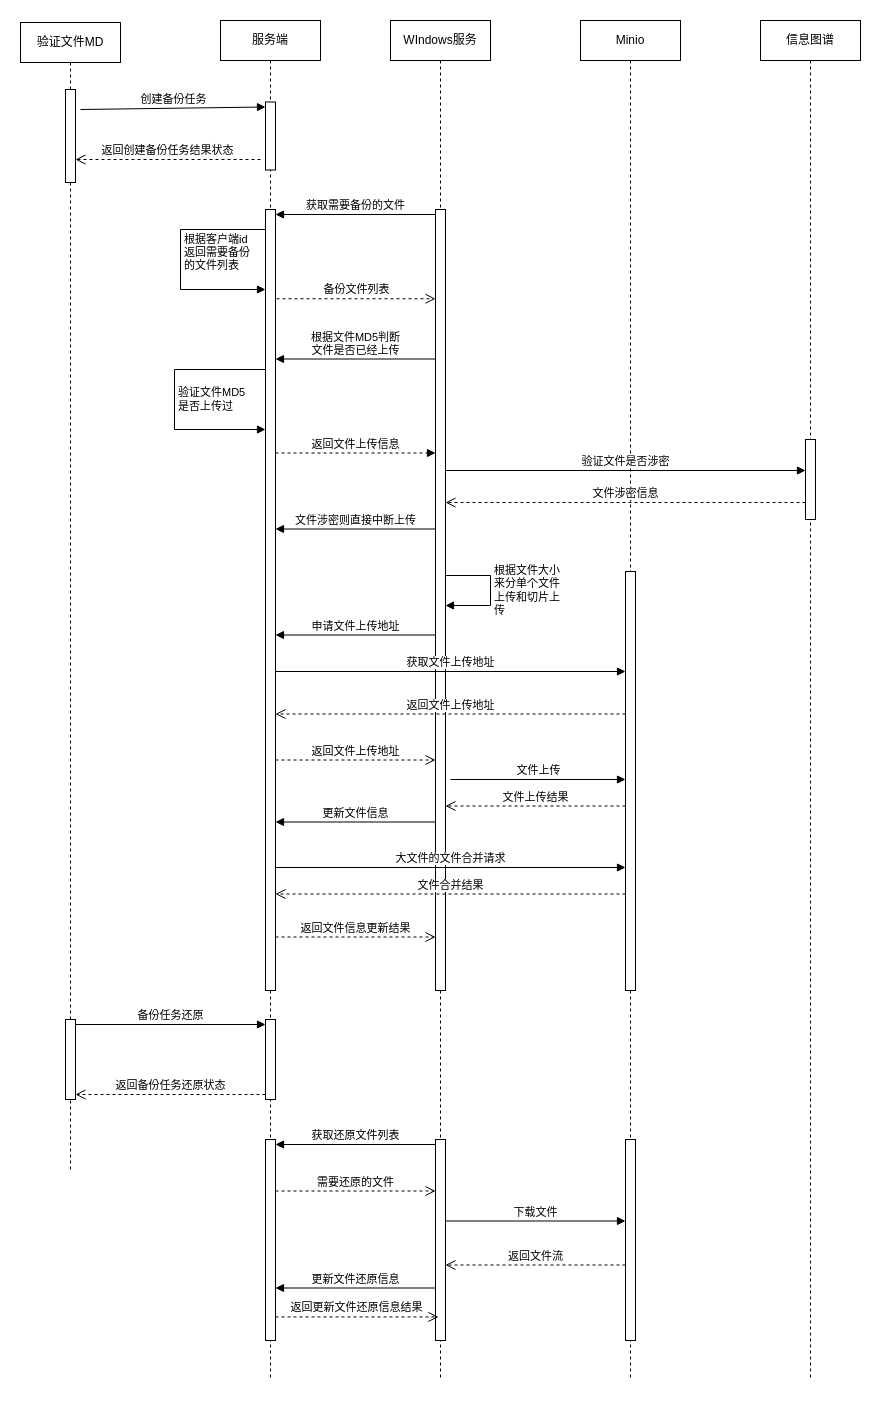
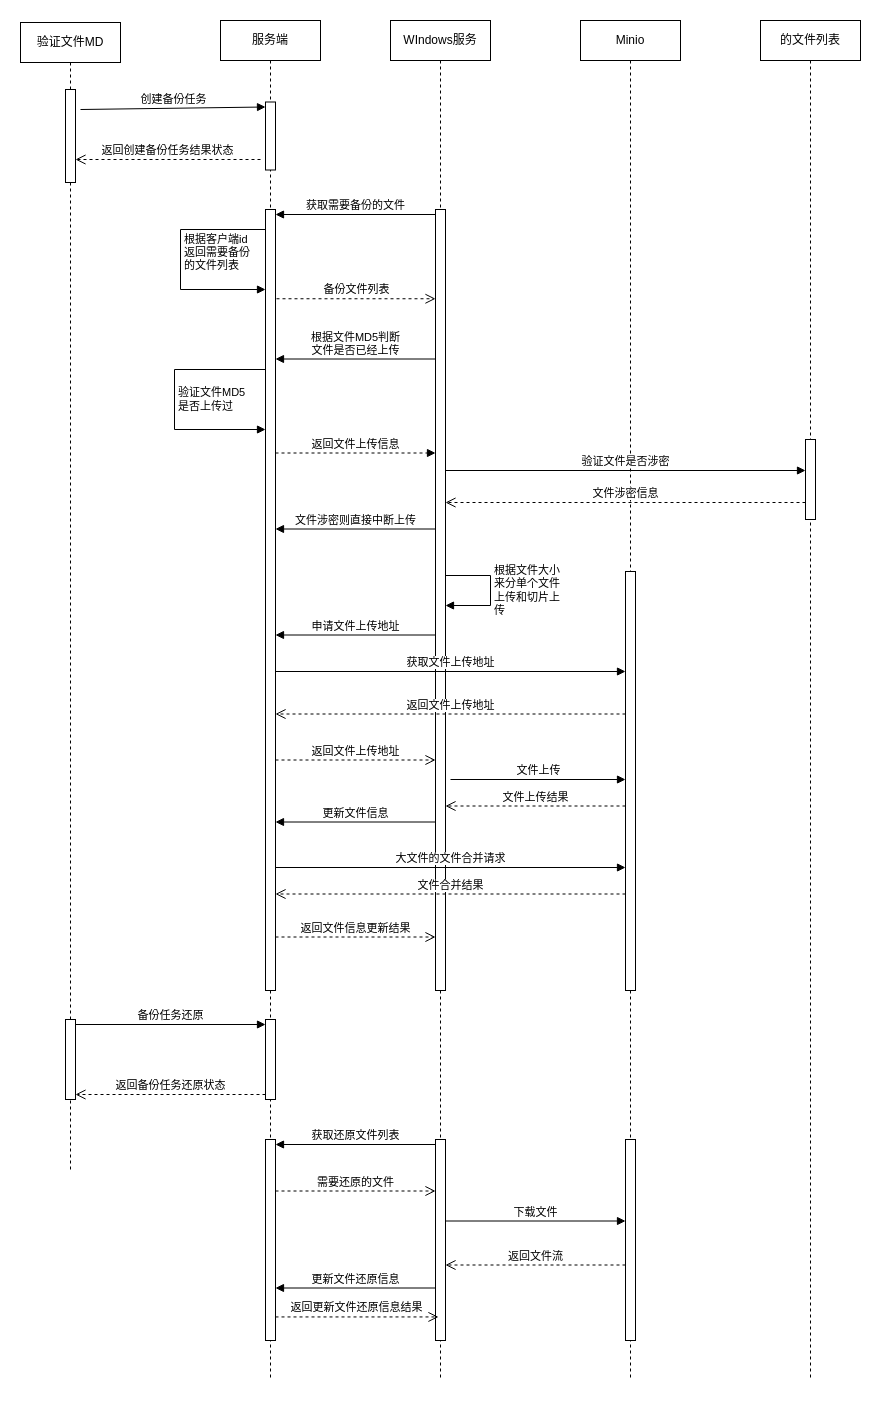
  <mxCell id="0" />
  <mxCell id="1" parent="0" />
  <mxCell id="2" value="验证文件MD" style="shape=umlLifeline;perimeter=lifelinePerimeter;whiteSpace=wrap;html=1;container=1;dropTarget=0;collapsible=0;recursiveResize=0;outlineConnect=0;portConstraint=eastwest;newEdgeStyle={&quot;curved&quot;:0,&quot;rounded&quot;:0};" vertex="1" parent="1"><mxGeometry x="20" y="22" width="100" height="1147" as="geometry" /></mxCell>
  <mxCell id="3" value="" style="html=1;points=[[0,0,0,0,5],[0,1,0,0,-5],[1,0,0,0,5],[1,1,0,0,-5]];perimeter=orthogonalPerimeter;outlineConnect=0;targetShapes=umlLifeline;portConstraint=eastwest;newEdgeStyle={&quot;curved&quot;:0,&quot;rounded&quot;:0};" vertex="1" parent="2"><mxGeometry x="45" y="67" width="10" height="93" as="geometry" /></mxCell>
  <mxCell id="4" value="" style="html=1;points=[[0,0,0,0,5],[0,1,0,0,-5],[1,0,0,0,5],[1,1,0,0,-5]];perimeter=orthogonalPerimeter;outlineConnect=0;targetShapes=umlLifeline;portConstraint=eastwest;newEdgeStyle={&quot;curved&quot;:0,&quot;rounded&quot;:0};" vertex="1" parent="2"><mxGeometry x="45" y="997" width="10" height="80" as="geometry" /></mxCell>
  <mxCell id="5" value="服务端" style="shape=umlLifeline;perimeter=lifelinePerimeter;whiteSpace=wrap;html=1;container=1;dropTarget=0;collapsible=0;recursiveResize=0;outlineConnect=0;portConstraint=eastwest;newEdgeStyle={&quot;curved&quot;:0,&quot;rounded&quot;:0};" vertex="1" parent="1"><mxGeometry x="220" y="20" width="100" height="1359" as="geometry" /></mxCell>
  <mxCell id="6" value="" style="html=1;points=[[0,0,0,0,5],[0,1,0,0,-5],[1,0,0,0,5],[1,1,0,0,-5]];perimeter=orthogonalPerimeter;outlineConnect=0;targetShapes=umlLifeline;portConstraint=eastwest;newEdgeStyle={&quot;curved&quot;:0,&quot;rounded&quot;:0};" vertex="1" parent="5"><mxGeometry x="45" y="81.5" width="10" height="68" as="geometry" /></mxCell>
  <mxCell id="7" value="" style="html=1;points=[[0,0,0,0,5],[0,1,0,0,-5],[1,0,0,0,5],[1,1,0,0,-5]];perimeter=orthogonalPerimeter;outlineConnect=0;targetShapes=umlLifeline;portConstraint=eastwest;newEdgeStyle={&quot;curved&quot;:0,&quot;rounded&quot;:0};" vertex="1" parent="5"><mxGeometry x="45" y="189" width="10" height="781" as="geometry" /></mxCell>
  <mxCell id="8" value="根据客户端id&lt;br&gt;返回需要备份&lt;br&gt;的文件列表" style="html=1;align=left;spacingLeft=2;endArrow=block;rounded=0;edgeStyle=orthogonalEdgeStyle;curved=0;rounded=0;exitX=0;exitY=0;exitDx=0;exitDy=5;exitPerimeter=0;" edge="1" target="7" parent="5" source="7"><mxGeometry relative="1" as="geometry"><mxPoint x="-20" y="169" as="sourcePoint" /><Array as="points"><mxPoint x="45" y="209" /><mxPoint x="-40" y="209" /><mxPoint x="-40" y="269" /></Array><mxPoint x="-25" y="249" as="targetPoint" /></mxGeometry></mxCell>
  <mxCell id="9" value="验证文件MD5&lt;br&gt;是否上传过" style="html=1;align=left;spacingLeft=2;endArrow=block;rounded=0;edgeStyle=orthogonalEdgeStyle;curved=0;rounded=0;" edge="1" parent="5" source="7" target="7"><mxGeometry relative="1" as="geometry"><mxPoint x="39" y="334" as="sourcePoint" /><Array as="points"><mxPoint x="-46" y="349" /><mxPoint x="-46" y="409" /></Array><mxPoint x="39" y="409" as="targetPoint" /></mxGeometry></mxCell>
  <mxCell id="10" value="" style="html=1;points=[[0,0,0,0,5],[0,1,0,0,-5],[1,0,0,0,5],[1,1,0,0,-5]];perimeter=orthogonalPerimeter;outlineConnect=0;targetShapes=umlLifeline;portConstraint=eastwest;newEdgeStyle={&quot;curved&quot;:0,&quot;rounded&quot;:0};" vertex="1" parent="5"><mxGeometry x="45" y="999" width="10" height="80" as="geometry" /></mxCell>
  <mxCell id="11" value="" style="html=1;points=[[0,0,0,0,5],[0,1,0,0,-5],[1,0,0,0,5],[1,1,0,0,-5]];perimeter=orthogonalPerimeter;outlineConnect=0;targetShapes=umlLifeline;portConstraint=eastwest;newEdgeStyle={&quot;curved&quot;:0,&quot;rounded&quot;:0};" vertex="1" parent="5"><mxGeometry x="45" y="1119" width="10" height="201" as="geometry" /></mxCell>
  <mxCell id="12" value="WIndows服务" style="shape=umlLifeline;perimeter=lifelinePerimeter;whiteSpace=wrap;html=1;container=1;dropTarget=0;collapsible=0;recursiveResize=0;outlineConnect=0;portConstraint=eastwest;newEdgeStyle={&quot;curved&quot;:0,&quot;rounded&quot;:0};" vertex="1" parent="1"><mxGeometry x="390" y="20" width="100" height="1359" as="geometry" /></mxCell>
  <mxCell id="13" value="" style="html=1;points=[[0,0,0,0,5],[0,1,0,0,-5],[1,0,0,0,5],[1,1,0,0,-5]];perimeter=orthogonalPerimeter;outlineConnect=0;targetShapes=umlLifeline;portConstraint=eastwest;newEdgeStyle={&quot;curved&quot;:0,&quot;rounded&quot;:0};" vertex="1" parent="12"><mxGeometry x="45" y="189" width="10" height="781" as="geometry" /></mxCell>
  <mxCell id="14" value="根据文件大小&lt;br style=&quot;border-color: var(--border-color);&quot;&gt;来分单个文件&lt;br style=&quot;border-color: var(--border-color);&quot;&gt;上传和切片上&lt;br style=&quot;border-color: var(--border-color);&quot;&gt;传" style="html=1;align=left;spacingLeft=2;endArrow=block;rounded=0;edgeStyle=orthogonalEdgeStyle;curved=0;rounded=0;" edge="1" parent="12"><mxGeometry relative="1" as="geometry"><mxPoint x="55" y="555" as="sourcePoint" /><Array as="points"><mxPoint x="100" y="555" /><mxPoint x="100" y="585" /></Array><mxPoint x="55" y="585" as="targetPoint" /><mxPoint as="offset" /></mxGeometry></mxCell>
  <mxCell id="15" value="" style="html=1;points=[[0,0,0,0,5],[0,1,0,0,-5],[1,0,0,0,5],[1,1,0,0,-5]];perimeter=orthogonalPerimeter;outlineConnect=0;targetShapes=umlLifeline;portConstraint=eastwest;newEdgeStyle={&quot;curved&quot;:0,&quot;rounded&quot;:0};" vertex="1" parent="12"><mxGeometry x="45" y="1119" width="10" height="201" as="geometry" /></mxCell>
  <mxCell id="16" value="Minio" style="shape=umlLifeline;perimeter=lifelinePerimeter;whiteSpace=wrap;html=1;container=1;dropTarget=0;collapsible=0;recursiveResize=0;outlineConnect=0;portConstraint=eastwest;newEdgeStyle={&quot;curved&quot;:0,&quot;rounded&quot;:0};" vertex="1" parent="1"><mxGeometry x="580" y="20" width="100" height="1359" as="geometry" /></mxCell>
  <mxCell id="17" value="" style="html=1;points=[[0,0,0,0,5],[0,1,0,0,-5],[1,0,0,0,5],[1,1,0,0,-5]];perimeter=orthogonalPerimeter;outlineConnect=0;targetShapes=umlLifeline;portConstraint=eastwest;newEdgeStyle={&quot;curved&quot;:0,&quot;rounded&quot;:0};" vertex="1" parent="16"><mxGeometry x="45" y="551" width="10" height="419" as="geometry" /></mxCell>
  <mxCell id="18" value="" style="html=1;points=[[0,0,0,0,5],[0,1,0,0,-5],[1,0,0,0,5],[1,1,0,0,-5]];perimeter=orthogonalPerimeter;outlineConnect=0;targetShapes=umlLifeline;portConstraint=eastwest;newEdgeStyle={&quot;curved&quot;:0,&quot;rounded&quot;:0};" vertex="1" parent="16"><mxGeometry x="45" y="1119" width="10" height="201" as="geometry" /></mxCell>
- <mxCell id="19" value="信息图谱" style="shape=umlLifeline;perimeter=lifelinePerimeter;whiteSpace=wrap;html=1;container=1;dropTarget=0;collapsible=0;recursiveResize=0;outlineConnect=0;portConstraint=eastwest;newEdgeStyle={&quot;curved&quot;:0,&quot;rounded&quot;:0};" vertex="1" parent="1"><mxGeometry x="760" y="20" width="100" height="1359" as="geometry" /></mxCell>
+ <mxCell id="19" value="的文件列表" style="shape=umlLifeline;perimeter=lifelinePerimeter;whiteSpace=wrap;html=1;container=1;dropTarget=0;collapsible=0;recursiveResize=0;outlineConnect=0;portConstraint=eastwest;newEdgeStyle={&quot;curved&quot;:0,&quot;rounded&quot;:0};" vertex="1" parent="1"><mxGeometry x="760" y="20" width="100" height="1359" as="geometry" /></mxCell>
  <mxCell id="20" value="" style="html=1;points=[[0,0,0,0,5],[0,1,0,0,-5],[1,0,0,0,5],[1,1,0,0,-5]];perimeter=orthogonalPerimeter;outlineConnect=0;targetShapes=umlLifeline;portConstraint=eastwest;newEdgeStyle={&quot;curved&quot;:0,&quot;rounded&quot;:0};" vertex="1" parent="19"><mxGeometry x="45" y="419" width="10" height="80" as="geometry" /></mxCell>
  <mxCell id="21" value="创建备份任务" style="html=1;verticalAlign=bottom;endArrow=block;curved=0;rounded=0;entryX=0;entryY=0;entryDx=0;entryDy=5;entryPerimeter=0;" edge="1" parent="1" target="6"><mxGeometry x="0.005" width="80" relative="1" as="geometry"><mxPoint x="80" y="109" as="sourcePoint" /><mxPoint x="260" y="109" as="targetPoint" /><mxPoint as="offset" /></mxGeometry></mxCell>
  <mxCell id="22" value="返回创建备份任务结果状态" style="html=1;verticalAlign=bottom;endArrow=open;dashed=1;endSize=8;curved=0;rounded=0;" edge="1" parent="1" target="3"><mxGeometry x="0.005" relative="1" as="geometry"><mxPoint x="260" y="159" as="sourcePoint" /><mxPoint x="100" y="159" as="targetPoint" /><mxPoint as="offset" /></mxGeometry></mxCell>
  <mxCell id="23" value="获取需要备份的文件" style="html=1;verticalAlign=bottom;endArrow=block;curved=0;rounded=0;entryX=1;entryY=0;entryDx=0;entryDy=5;entryPerimeter=0;exitX=0;exitY=0;exitDx=0;exitDy=5;exitPerimeter=0;" edge="1" parent="1" source="13" target="7"><mxGeometry width="80" relative="1" as="geometry"><mxPoint x="340" y="229" as="sourcePoint" /><mxPoint x="420" y="229" as="targetPoint" /></mxGeometry></mxCell>
  <mxCell id="24" value="备份文件列表" style="html=1;verticalAlign=bottom;endArrow=open;dashed=1;endSize=8;curved=0;rounded=0;exitX=1.1;exitY=0.382;exitDx=0;exitDy=0;exitPerimeter=0;" edge="1" parent="1"><mxGeometry relative="1" as="geometry"><mxPoint x="276" y="298.262" as="sourcePoint" /><mxPoint x="435" y="298.262" as="targetPoint" /></mxGeometry></mxCell>
  <mxCell id="25" value="根据文件MD5判断&lt;br&gt;文件是否已经上传" style="html=1;verticalAlign=bottom;endArrow=block;curved=0;rounded=0;" edge="1" parent="1"><mxGeometry width="80" relative="1" as="geometry"><mxPoint x="435" y="358.5" as="sourcePoint" /><mxPoint x="275" y="358.5" as="targetPoint" /></mxGeometry></mxCell>
  <mxCell id="26" value="返回文件上传信息" style="html=1;verticalAlign=bottom;endArrow=block;curved=0;rounded=0;dashed=1;" edge="1" parent="1"><mxGeometry width="80" relative="1" as="geometry"><mxPoint x="275" y="452.5" as="sourcePoint" /><mxPoint x="435" y="452.5" as="targetPoint" /></mxGeometry></mxCell>
  <mxCell id="27" value="申请文件上传地址" style="html=1;verticalAlign=bottom;endArrow=block;curved=0;rounded=0;" edge="1" parent="1"><mxGeometry width="80" relative="1" as="geometry"><mxPoint x="435" y="634.5" as="sourcePoint" /><mxPoint x="275" y="634.5" as="targetPoint" /></mxGeometry></mxCell>
  <mxCell id="28" value="获取文件上传地址" style="html=1;verticalAlign=bottom;endArrow=block;curved=0;rounded=0;" edge="1" parent="1"><mxGeometry width="80" relative="1" as="geometry"><mxPoint x="275" y="671" as="sourcePoint" /><mxPoint x="625" y="671" as="targetPoint" /></mxGeometry></mxCell>
  <mxCell id="29" value="返回文件上传地址" style="html=1;verticalAlign=bottom;endArrow=open;dashed=1;endSize=8;curved=0;rounded=0;" edge="1" parent="1"><mxGeometry relative="1" as="geometry"><mxPoint x="625" y="713.5" as="sourcePoint" /><mxPoint x="275" y="713.5" as="targetPoint" /></mxGeometry></mxCell>
  <mxCell id="30" value="返回文件上传地址" style="html=1;verticalAlign=bottom;endArrow=open;dashed=1;endSize=8;curved=0;rounded=0;" edge="1" parent="1"><mxGeometry relative="1" as="geometry"><mxPoint x="275" y="759.5" as="sourcePoint" /><mxPoint x="435" y="759.5" as="targetPoint" /><mxPoint as="offset" /></mxGeometry></mxCell>
  <mxCell id="31" value="验证文件是否涉密" style="html=1;verticalAlign=bottom;endArrow=block;curved=0;rounded=0;" edge="1" parent="1"><mxGeometry width="80" relative="1" as="geometry"><mxPoint x="445" y="470" as="sourcePoint" /><mxPoint x="805" y="470" as="targetPoint" /></mxGeometry></mxCell>
  <mxCell id="32" value="文件涉密信息" style="html=1;verticalAlign=bottom;endArrow=open;dashed=1;endSize=8;curved=0;rounded=0;" edge="1" parent="1"><mxGeometry relative="1" as="geometry"><mxPoint x="805" y="502" as="sourcePoint" /><mxPoint x="445" y="502" as="targetPoint" /></mxGeometry></mxCell>
  <mxCell id="33" value="文件涉密则直接中断上传" style="html=1;verticalAlign=bottom;endArrow=block;curved=0;rounded=0;" edge="1" parent="1"><mxGeometry width="80" relative="1" as="geometry"><mxPoint x="435" y="528.5" as="sourcePoint" /><mxPoint x="275" y="528.5" as="targetPoint" /></mxGeometry></mxCell>
  <mxCell id="34" value="文件上传" style="html=1;verticalAlign=bottom;endArrow=block;curved=0;rounded=0;" edge="1" parent="1" target="17"><mxGeometry width="80" relative="1" as="geometry"><mxPoint x="450" y="779" as="sourcePoint" /><mxPoint x="530" y="779" as="targetPoint" /></mxGeometry></mxCell>
  <mxCell id="35" value="更新文件信息" style="html=1;verticalAlign=bottom;endArrow=block;curved=0;rounded=0;" edge="1" parent="1"><mxGeometry width="80" relative="1" as="geometry"><mxPoint x="435" y="821.5" as="sourcePoint" /><mxPoint x="275" y="821.5" as="targetPoint" /><mxPoint as="offset" /></mxGeometry></mxCell>
  <mxCell id="36" value="大文件的文件合并请求" style="html=1;verticalAlign=bottom;endArrow=block;curved=0;rounded=0;" edge="1" parent="1"><mxGeometry width="80" relative="1" as="geometry"><mxPoint x="275" y="867" as="sourcePoint" /><mxPoint x="625" y="867" as="targetPoint" /></mxGeometry></mxCell>
  <mxCell id="37" value="文件上传结果" style="html=1;verticalAlign=bottom;endArrow=open;dashed=1;endSize=8;curved=0;rounded=0;" edge="1" parent="1"><mxGeometry relative="1" as="geometry"><mxPoint x="625" y="805.5" as="sourcePoint" /><mxPoint x="445" y="805.5" as="targetPoint" /></mxGeometry></mxCell>
  <mxCell id="38" value="文件合并结果" style="html=1;verticalAlign=bottom;endArrow=open;dashed=1;endSize=8;curved=0;rounded=0;" edge="1" parent="1"><mxGeometry relative="1" as="geometry"><mxPoint x="625" y="893.5" as="sourcePoint" /><mxPoint x="275" y="893.5" as="targetPoint" /></mxGeometry></mxCell>
  <mxCell id="39" value="返回文件信息更新结果" style="html=1;verticalAlign=bottom;endArrow=open;dashed=1;endSize=8;curved=0;rounded=0;" edge="1" parent="1"><mxGeometry relative="1" as="geometry"><mxPoint x="275" y="936.5" as="sourcePoint" /><mxPoint x="435" y="936.5" as="targetPoint" /><mxPoint as="offset" /></mxGeometry></mxCell>
  <mxCell id="40" value="备份任务还原" style="html=1;verticalAlign=bottom;endArrow=block;curved=0;rounded=0;entryX=0;entryY=0;entryDx=0;entryDy=5;entryPerimeter=0;" edge="1" parent="1" source="4" target="10"><mxGeometry width="80" relative="1" as="geometry"><mxPoint x="80" y="1029" as="sourcePoint" /><mxPoint x="160" y="1029" as="targetPoint" /></mxGeometry></mxCell>
  <mxCell id="41" value="返回备份任务还原状态" style="html=1;verticalAlign=bottom;endArrow=open;dashed=1;endSize=8;curved=0;rounded=0;exitX=0;exitY=1;exitDx=0;exitDy=-5;exitPerimeter=0;" edge="1" parent="1" source="10" target="4"><mxGeometry relative="1" as="geometry"><mxPoint x="190" y="1089" as="sourcePoint" /><mxPoint x="110" y="1089" as="targetPoint" /><mxPoint as="offset" /></mxGeometry></mxCell>
  <mxCell id="42" value="获取还原文件列表" style="html=1;verticalAlign=bottom;endArrow=block;curved=0;rounded=0;exitX=0;exitY=0;exitDx=0;exitDy=5;exitPerimeter=0;entryX=1;entryY=0;entryDx=0;entryDy=5;entryPerimeter=0;" edge="1" parent="1" source="15" target="11"><mxGeometry width="80" relative="1" as="geometry"><mxPoint x="320" y="1179" as="sourcePoint" /><mxPoint x="400" y="1179" as="targetPoint" /></mxGeometry></mxCell>
  <mxCell id="43" value="需要还原的文件" style="html=1;verticalAlign=bottom;endArrow=open;dashed=1;endSize=8;curved=0;rounded=0;" edge="1" parent="1" target="15"><mxGeometry x="-0.003" relative="1" as="geometry"><mxPoint x="275" y="1190.5" as="sourcePoint" /><mxPoint x="430" y="1189" as="targetPoint" /><mxPoint as="offset" /></mxGeometry></mxCell>
  <mxCell id="44" value="下载文件" style="html=1;verticalAlign=bottom;endArrow=block;curved=0;rounded=0;" edge="1" parent="1"><mxGeometry width="80" relative="1" as="geometry"><mxPoint x="445" y="1220.5" as="sourcePoint" /><mxPoint x="625" y="1220.5" as="targetPoint" /></mxGeometry></mxCell>
  <mxCell id="45" value="返回文件流" style="html=1;verticalAlign=bottom;endArrow=open;dashed=1;endSize=8;curved=0;rounded=0;" edge="1" parent="1"><mxGeometry relative="1" as="geometry"><mxPoint x="625" y="1264.5" as="sourcePoint" /><mxPoint x="445" y="1264.5" as="targetPoint" /></mxGeometry></mxCell>
  <mxCell id="46" value="更新文件还原信息" style="html=1;verticalAlign=bottom;endArrow=block;curved=0;rounded=0;" edge="1" parent="1"><mxGeometry width="80" relative="1" as="geometry"><mxPoint x="435" y="1287.5" as="sourcePoint" /><mxPoint x="275" y="1287.5" as="targetPoint" /><mxPoint as="offset" /></mxGeometry></mxCell>
  <mxCell id="47" value="返回更新文件还原信息结果" style="html=1;verticalAlign=bottom;endArrow=open;dashed=1;endSize=8;curved=0;rounded=0;entryX=0.3;entryY=0.644;entryDx=0;entryDy=0;entryPerimeter=0;" edge="1" parent="1"><mxGeometry x="-0.006" relative="1" as="geometry"><mxPoint x="275" y="1316.444" as="sourcePoint" /><mxPoint x="438" y="1316.444" as="targetPoint" /><mxPoint as="offset" /></mxGeometry></mxCell>
